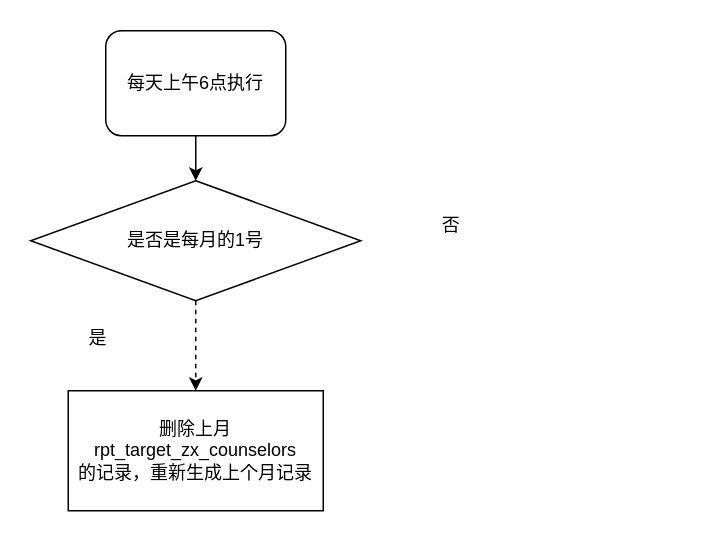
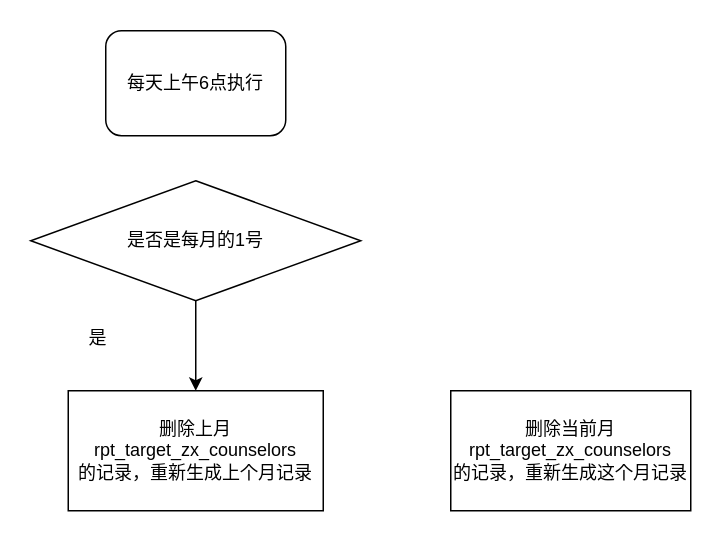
  <mxCell id="0" />
  <mxCell id="1" parent="0" />
- <mxCell id="2" style="edgeStyle=none;rounded=0;orthogonalLoop=1;jettySize=auto;html=1;exitX=0.5;exitY=1;exitDx=0;exitDy=0;entryX=0.5;entryY=0;entryDx=0;entryDy=0;" edge="1" parent="1" source="3" target="5"><mxGeometry relative="1" as="geometry" /></mxCell>
  <mxCell id="3" value="每天上午6点执行" style="rounded=1;whiteSpace=wrap;html=1;" vertex="1" parent="1"><mxGeometry x="70" y="20" width="120" height="70" as="geometry" /></mxCell>
- <mxCell id="4" style="edgeStyle=none;rounded=0;orthogonalLoop=1;jettySize=auto;html=1;exitX=0.5;exitY=1;exitDx=0;exitDy=0;entryX=0.5;entryY=0;entryDx=0;entryDy=0;dashed=1;" edge="1" parent="1" source="5" target="6"><mxGeometry relative="1" as="geometry" /></mxCell>
+ <mxCell id="4" style="edgeStyle=none;rounded=0;orthogonalLoop=1;jettySize=auto;html=1;exitX=0.5;exitY=1;exitDx=0;exitDy=0;entryX=0.5;entryY=0;entryDx=0;entryDy=0;" edge="1" parent="1" source="5" target="6"><mxGeometry relative="1" as="geometry" /></mxCell>
  <mxCell id="5" value="是否是每月的1号" style="rhombus;whiteSpace=wrap;html=1;" vertex="1" parent="1"><mxGeometry x="20" y="120" width="220" height="80" as="geometry" /></mxCell>
  <mxCell id="6" value="删除上月rpt_target_zx_counselors&lt;br&gt;的记录，重新生成上个月记录" style="rounded=0;whiteSpace=wrap;html=1;" vertex="1" parent="1"><mxGeometry x="45" y="260" width="170" height="80" as="geometry" /></mxCell>
+ <mxCell id="7" value="&lt;span style=&quot;&quot;&gt;删除当前月rpt_target_zx_counselors&lt;/span&gt;&lt;br style=&quot;&quot;&gt;&lt;span style=&quot;&quot;&gt;的记录，重新生成这个月记录&lt;/span&gt;" style="rounded=0;whiteSpace=wrap;html=1;" vertex="1" parent="1"><mxGeometry x="300" y="260" width="160" height="80" as="geometry" /></mxCell>
  <mxCell id="8" value="是" style="text;html=1;strokeColor=none;fillColor=none;align=center;verticalAlign=middle;whiteSpace=wrap;rounded=0;" vertex="1" parent="1"><mxGeometry x="35" y="210" width="60" height="30" as="geometry" /></mxCell>
- <mxCell id="9" value="否&lt;br&gt;" style="text;html=1;align=center;verticalAlign=middle;resizable=0;points=[];autosize=1;strokeColor=none;fillColor=none;" vertex="1" parent="1"><mxGeometry x="285" y="140" width="30" height="20" as="geometry" /></mxCell>
